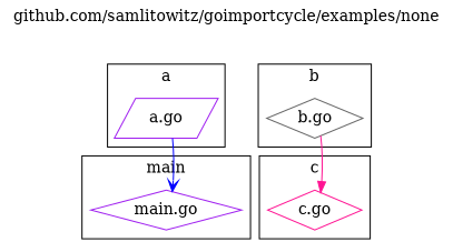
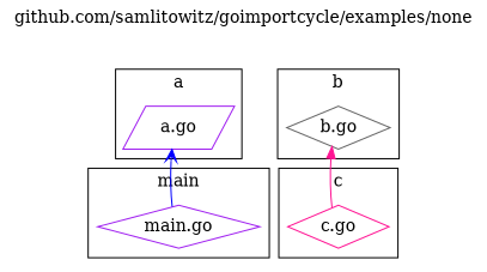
  digraph {
    label="github.com/samlitowitz/goimportcycle/examples/none"
    labelloc=t
    rankdir=TB
    node [color=purple fillcolor="#ffffff" fontcolor="#000000" shape=diamond style=filled]
    n1 [label="a.go" shape=parallelogram]
    n2 [color=gray40 label="b.go"]
    n3 [color=deeppink label="c.go"]
    n4 [label="main.go"]
    subgraph cluster_1 {
      fillcolor="#ffffff"
      fontcolor="#000000"
      label=a
      style=filled
      n1
    }
    subgraph cluster_2 {
      fillcolor="#ffffff"
      fontcolor="#000000"
      label=b
      style=filled
      n2
    }
    subgraph cluster_3 {
      fillcolor="#ffffff"
      fontcolor="#000000"
      label=c
      style=filled
      n3
    }
    subgraph cluster_4 {
      fillcolor="#ffffff"
      fontcolor="#000000"
      label=main
      style=filled
      n4
    }
-   n2 -> n3 [arrowhead=normal color=deeppink]
-   n1 -> n4 [arrowhead=vee color=blue]
+   n3 -> n2 [arrowhead=normal color=deeppink]
+   n4 -> n1 [arrowhead=vee color=blue]
  }
